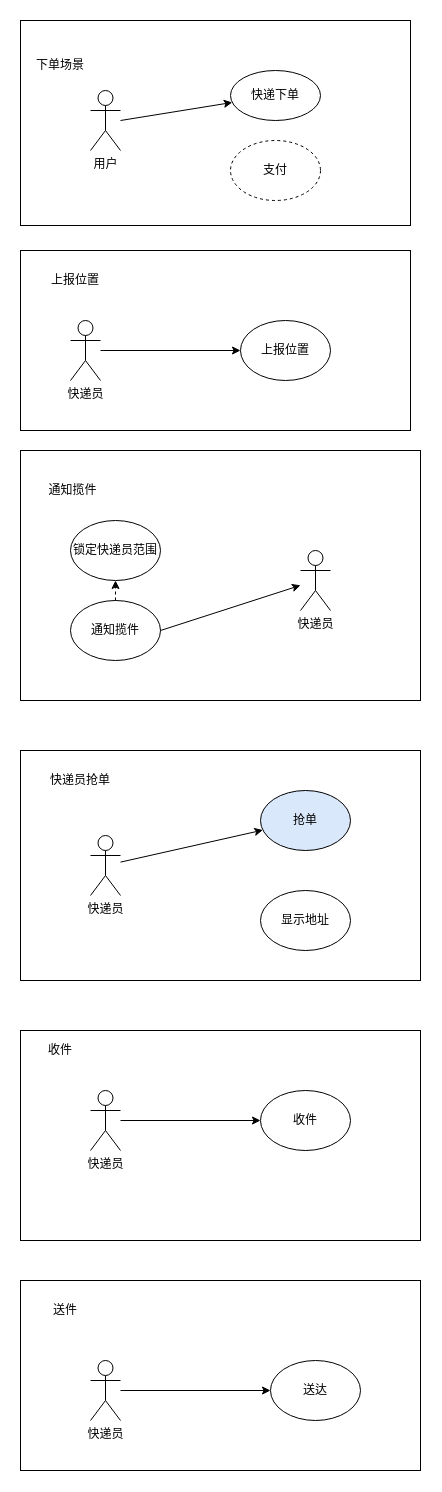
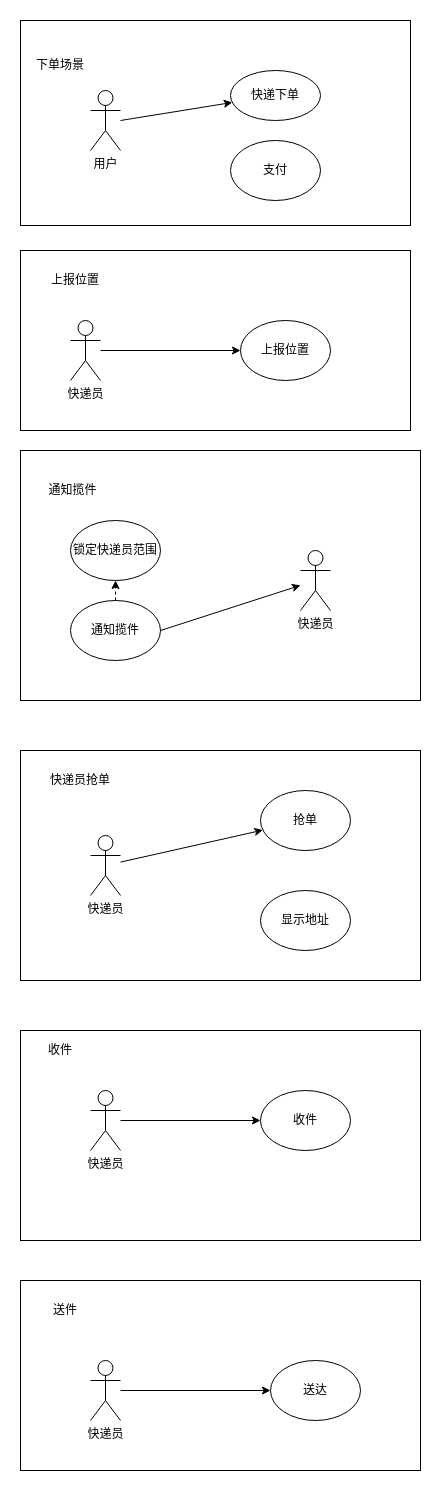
  <mxCell id="0" />
  <mxCell id="1" parent="0" />
  <mxCell id="2" value="" style="rounded=0;whiteSpace=wrap;html=1;" vertex="1" parent="1"><mxGeometry x="20" y="1280" width="400" height="190" as="geometry" /></mxCell>
  <mxCell id="3" value="" style="rounded=0;whiteSpace=wrap;html=1;" vertex="1" parent="1"><mxGeometry x="20" y="1030" width="400" height="210" as="geometry" /></mxCell>
  <mxCell id="4" value="" style="rounded=0;whiteSpace=wrap;html=1;" vertex="1" parent="1"><mxGeometry x="20" y="750" width="400" height="230" as="geometry" /></mxCell>
  <mxCell id="5" value="" style="rounded=0;whiteSpace=wrap;html=1;" vertex="1" parent="1"><mxGeometry x="20" y="450" width="400" height="250" as="geometry" /></mxCell>
  <mxCell id="6" value="" style="rounded=0;whiteSpace=wrap;html=1;" vertex="1" parent="1"><mxGeometry x="20" y="250" width="390" height="180" as="geometry" /></mxCell>
  <mxCell id="7" value="" style="rounded=0;whiteSpace=wrap;html=1;" vertex="1" parent="1"><mxGeometry x="20" y="20" width="390" height="205" as="geometry" /></mxCell>
  <mxCell id="8" value="用户" style="shape=umlActor;verticalLabelPosition=bottom;verticalAlign=top;html=1;outlineConnect=0;" vertex="1" parent="1"><mxGeometry x="90" y="90" width="30" height="60" as="geometry" /></mxCell>
  <mxCell id="9" value="快递下单" style="ellipse;whiteSpace=wrap;html=1;" vertex="1" parent="1"><mxGeometry x="230" y="70" width="90" height="50" as="geometry" /></mxCell>
- <mxCell id="10" value="支付" style="ellipse;whiteSpace=wrap;html=1;dashed=1;" vertex="1" parent="1"><mxGeometry x="230" y="140" width="90" height="60" as="geometry" /></mxCell>
+ <mxCell id="10" value="支付" style="ellipse;whiteSpace=wrap;html=1;" vertex="1" parent="1"><mxGeometry x="230" y="140" width="90" height="60" as="geometry" /></mxCell>
  <mxCell id="11" value="" style="endArrow=classic;html=1;" edge="1" parent="1" target="9"><mxGeometry width="50" height="50" relative="1" as="geometry"><mxPoint x="120" y="120" as="sourcePoint" /><mxPoint x="200" y="90" as="targetPoint" /></mxGeometry></mxCell>
  <mxCell id="12" value="下单场景" style="text;html=1;strokeColor=none;fillColor=none;align=center;verticalAlign=middle;whiteSpace=wrap;rounded=0;" vertex="1" parent="1"><mxGeometry x="30" y="55" width="60" height="20" as="geometry" /></mxCell>
  <mxCell id="13" value="" style="edgeStyle=none;rounded=0;orthogonalLoop=1;jettySize=auto;html=1;" edge="1" parent="1" source="14" target="15"><mxGeometry relative="1" as="geometry" /></mxCell>
  <mxCell id="14" value="快递员" style="shape=umlActor;verticalLabelPosition=bottom;verticalAlign=top;html=1;outlineConnect=0;" vertex="1" parent="1"><mxGeometry x="70" y="320" width="30" height="60" as="geometry" /></mxCell>
  <mxCell id="15" value="上报位置" style="ellipse;whiteSpace=wrap;html=1;" vertex="1" parent="1"><mxGeometry x="240" y="320" width="90" height="60" as="geometry" /></mxCell>
  <mxCell id="16" value="上报位置" style="text;html=1;strokeColor=none;fillColor=none;align=center;verticalAlign=middle;whiteSpace=wrap;rounded=0;" vertex="1" parent="1"><mxGeometry x="40" y="270" width="70" height="20" as="geometry" /></mxCell>
  <mxCell id="17" value="通知揽件" style="ellipse;whiteSpace=wrap;html=1;" vertex="1" parent="1"><mxGeometry x="70" y="600" width="90" height="60" as="geometry" /></mxCell>
  <mxCell id="18" value="快递员" style="shape=umlActor;verticalLabelPosition=bottom;verticalAlign=top;html=1;outlineConnect=0;" vertex="1" parent="1"><mxGeometry x="300" y="550" width="30" height="60" as="geometry" /></mxCell>
  <mxCell id="19" value="" style="endArrow=classic;html=1;exitX=1;exitY=0.5;exitDx=0;exitDy=0;" edge="1" parent="1" source="17" target="18"><mxGeometry width="50" height="50" relative="1" as="geometry"><mxPoint x="200" y="590" as="sourcePoint" /><mxPoint x="250" y="540" as="targetPoint" /></mxGeometry></mxCell>
  <mxCell id="20" value="通知揽件" style="text;html=1;strokeColor=none;fillColor=none;align=center;verticalAlign=middle;whiteSpace=wrap;rounded=0;" vertex="1" parent="1"><mxGeometry x="45" y="480" width="55" height="20" as="geometry" /></mxCell>
  <mxCell id="21" value="锁定快递员范围" style="ellipse;whiteSpace=wrap;html=1;" vertex="1" parent="1"><mxGeometry x="70" y="520" width="90" height="60" as="geometry" /></mxCell>
  <mxCell id="22" value="" style="endArrow=classic;html=1;exitX=0.5;exitY=0;exitDx=0;exitDy=0;entryX=0.5;entryY=1;entryDx=0;entryDy=0;dashed=1;" edge="1" parent="1" source="17" target="21"><mxGeometry width="50" height="50" relative="1" as="geometry"><mxPoint x="90" y="620" as="sourcePoint" /><mxPoint x="140" y="570" as="targetPoint" /></mxGeometry></mxCell>
  <mxCell id="23" value="" style="edgeStyle=none;rounded=0;orthogonalLoop=1;jettySize=auto;html=1;" edge="1" parent="1" source="24" target="25"><mxGeometry relative="1" as="geometry" /></mxCell>
  <mxCell id="24" value="快递员" style="shape=umlActor;verticalLabelPosition=bottom;verticalAlign=top;html=1;outlineConnect=0;" vertex="1" parent="1"><mxGeometry x="90" y="835" width="30" height="60" as="geometry" /></mxCell>
- <mxCell id="25" value="抢单" style="ellipse;whiteSpace=wrap;html=1;fillColor=#dae8fc;" vertex="1" parent="1"><mxGeometry x="260" y="790" width="90" height="60" as="geometry" /></mxCell>
+ <mxCell id="25" value="抢单" style="ellipse;whiteSpace=wrap;html=1;" vertex="1" parent="1"><mxGeometry x="260" y="790" width="90" height="60" as="geometry" /></mxCell>
  <mxCell id="26" value="显示地址" style="ellipse;whiteSpace=wrap;html=1;" vertex="1" parent="1"><mxGeometry x="260" y="890" width="90" height="60" as="geometry" /></mxCell>
  <mxCell id="27" value="快递员抢单" style="text;html=1;strokeColor=none;fillColor=none;align=center;verticalAlign=middle;whiteSpace=wrap;rounded=0;" vertex="1" parent="1"><mxGeometry x="40" y="770" width="80" height="20" as="geometry" /></mxCell>
  <mxCell id="28" value="收件" style="ellipse;whiteSpace=wrap;html=1;" vertex="1" parent="1"><mxGeometry x="260" y="1090" width="90" height="60" as="geometry" /></mxCell>
  <mxCell id="29" value="快递员" style="shape=umlActor;verticalLabelPosition=bottom;verticalAlign=top;html=1;outlineConnect=0;" vertex="1" parent="1"><mxGeometry x="90" y="1090" width="30" height="60" as="geometry" /></mxCell>
  <mxCell id="30" style="edgeStyle=none;rounded=0;orthogonalLoop=1;jettySize=auto;html=1;" edge="1" parent="1" source="29" target="28"><mxGeometry relative="1" as="geometry"><mxPoint x="150" y="1120" as="sourcePoint" /></mxGeometry></mxCell>
  <mxCell id="31" value="收件" style="text;html=1;strokeColor=none;fillColor=none;align=center;verticalAlign=middle;whiteSpace=wrap;rounded=0;" vertex="1" parent="1"><mxGeometry x="40" y="1040" width="40" height="20" as="geometry" /></mxCell>
  <mxCell id="32" style="edgeStyle=none;rounded=0;orthogonalLoop=1;jettySize=auto;html=1;" edge="1" parent="1" source="33" target="34"><mxGeometry relative="1" as="geometry" /></mxCell>
  <mxCell id="33" value="快递员" style="shape=umlActor;verticalLabelPosition=bottom;verticalAlign=top;html=1;outlineConnect=0;" vertex="1" parent="1"><mxGeometry x="90" y="1360" width="30" height="60" as="geometry" /></mxCell>
  <mxCell id="34" value="送达" style="ellipse;whiteSpace=wrap;html=1;" vertex="1" parent="1"><mxGeometry x="270" y="1360" width="90" height="60" as="geometry" /></mxCell>
  <mxCell id="35" value="送件" style="text;html=1;strokeColor=none;fillColor=none;align=center;verticalAlign=middle;whiteSpace=wrap;rounded=0;" vertex="1" parent="1"><mxGeometry x="45" y="1300" width="40" height="20" as="geometry" /></mxCell>
